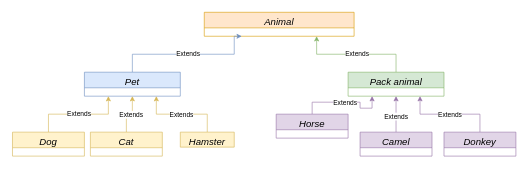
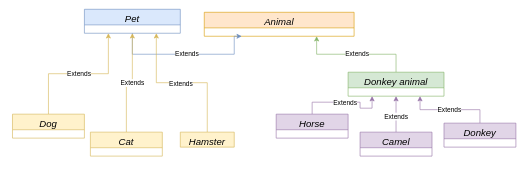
  <mxCell id="0" />
  <mxCell id="1" parent="0" />
  <mxCell id="2" value="Animal" style="swimlane;fontStyle=2;align=center;verticalAlign=top;childLayout=stackLayout;horizontal=1;startSize=26;horizontalStack=0;resizeParent=1;resizeLast=0;collapsible=1;marginBottom=0;rounded=0;shadow=0;strokeWidth=1;fontSize=16;fillColor=#ffe6cc;strokeColor=#d79b00;" parent="1" vertex="1"><mxGeometry x="340" y="20" width="250" height="40" as="geometry"><mxRectangle x="230" y="140" width="160" height="26" as="alternateBounds" /></mxGeometry></mxCell>
  <mxCell id="3" style="edgeStyle=orthogonalEdgeStyle;rounded=0;orthogonalLoop=1;jettySize=auto;html=1;entryX=0.25;entryY=1;entryDx=0;entryDy=0;fillColor=#dae8fc;strokeColor=#6c8ebf;" edge="1" parent="1" source="5" target="2"><mxGeometry relative="1" as="geometry"><mxPoint x="410" y="80" as="targetPoint" /><Array as="points"><mxPoint x="220" y="90" /><mxPoint x="390" y="90" /></Array></mxGeometry></mxCell>
  <mxCell id="4" value="Extends" style="edgeLabel;html=1;align=center;verticalAlign=middle;resizable=0;points=[];" vertex="1" connectable="0" parent="3"><mxGeometry x="0.009" y="1" relative="1" as="geometry"><mxPoint as="offset" /></mxGeometry></mxCell>
- <mxCell id="5" value="Pet" style="swimlane;fontStyle=2;align=center;verticalAlign=top;childLayout=stackLayout;horizontal=1;startSize=26;horizontalStack=0;resizeParent=1;resizeLast=0;collapsible=1;marginBottom=0;rounded=0;shadow=0;strokeWidth=1;fontSize=16;fillColor=#dae8fc;strokeColor=#6c8ebf;" vertex="1" parent="1"><mxGeometry x="140" y="120" width="160" height="40" as="geometry"><mxRectangle x="230" y="140" width="160" height="26" as="alternateBounds" /></mxGeometry></mxCell>
+ <mxCell id="5" value="Pet" style="swimlane;fontStyle=2;align=center;verticalAlign=top;childLayout=stackLayout;horizontal=1;startSize=26;horizontalStack=0;resizeParent=1;resizeLast=0;collapsible=1;marginBottom=0;rounded=0;shadow=0;strokeWidth=1;fontSize=16;fillColor=#dae8fc;strokeColor=#6c8ebf;" vertex="1" parent="1"><mxGeometry x="140" y="15" width="160" height="40" as="geometry"><mxRectangle x="230" y="140" width="160" height="26" as="alternateBounds" /></mxGeometry></mxCell>
  <mxCell id="6" style="edgeStyle=orthogonalEdgeStyle;rounded=0;orthogonalLoop=1;jettySize=auto;html=1;exitX=0.5;exitY=0;exitDx=0;exitDy=0;entryX=0.75;entryY=1;entryDx=0;entryDy=0;fillColor=#d5e8d4;strokeColor=#82b366;" edge="1" parent="1" source="8" target="2"><mxGeometry relative="1" as="geometry" /></mxCell>
  <mxCell id="7" value="Extends" style="edgeLabel;html=1;align=center;verticalAlign=middle;resizable=0;points=[];" vertex="1" connectable="0" parent="6"><mxGeometry y="-1" relative="1" as="geometry"><mxPoint as="offset" /></mxGeometry></mxCell>
- <mxCell id="8" value="Pack animal" style="swimlane;fontStyle=2;align=center;verticalAlign=top;childLayout=stackLayout;horizontal=1;startSize=26;horizontalStack=0;resizeParent=1;resizeLast=0;collapsible=1;marginBottom=0;rounded=0;shadow=0;strokeWidth=1;fontSize=16;fillColor=#d5e8d4;strokeColor=#82b366;" vertex="1" parent="1"><mxGeometry x="580" y="120" width="160" height="40" as="geometry"><mxRectangle x="230" y="140" width="160" height="26" as="alternateBounds" /></mxGeometry></mxCell>
+ <mxCell id="8" value="Donkey animal" style="swimlane;fontStyle=2;align=center;verticalAlign=top;childLayout=stackLayout;horizontal=1;startSize=26;horizontalStack=0;resizeParent=1;resizeLast=0;collapsible=1;marginBottom=0;rounded=0;shadow=0;strokeWidth=1;fontSize=16;fillColor=#d5e8d4;strokeColor=#82b366;" vertex="1" parent="1"><mxGeometry x="580" y="120" width="160" height="40" as="geometry"><mxRectangle x="230" y="140" width="160" height="26" as="alternateBounds" /></mxGeometry></mxCell>
  <mxCell id="9" style="edgeStyle=orthogonalEdgeStyle;rounded=0;orthogonalLoop=1;jettySize=auto;html=1;entryX=0.75;entryY=1;entryDx=0;entryDy=0;fillColor=#fff2cc;strokeColor=#d6b656;" edge="1" parent="1" source="11" target="5"><mxGeometry relative="1" as="geometry" /></mxCell>
  <mxCell id="10" value="Extends" style="edgeLabel;html=1;align=center;verticalAlign=middle;resizable=0;points=[];" vertex="1" connectable="0" parent="9"><mxGeometry x="0.014" y="1" relative="1" as="geometry"><mxPoint as="offset" /></mxGeometry></mxCell>
  <mxCell id="11" value="Hamster" style="swimlane;fontStyle=2;align=center;verticalAlign=top;childLayout=stackLayout;horizontal=1;startSize=26;horizontalStack=0;resizeParent=1;resizeLast=0;collapsible=1;marginBottom=0;rounded=0;shadow=0;strokeWidth=1;fontSize=16;fillColor=#fff2cc;strokeColor=#d6b656;" vertex="1" parent="1"><mxGeometry x="300" y="220" width="90" height="25" as="geometry"><mxRectangle x="230" y="140" width="160" height="26" as="alternateBounds" /></mxGeometry></mxCell>
  <mxCell id="12" style="edgeStyle=orthogonalEdgeStyle;rounded=0;orthogonalLoop=1;jettySize=auto;html=1;exitX=0.5;exitY=0;exitDx=0;exitDy=0;entryX=0.5;entryY=1;entryDx=0;entryDy=0;fillColor=#fff2cc;strokeColor=#d6b656;" edge="1" parent="1" source="14" target="5"><mxGeometry relative="1" as="geometry" /></mxCell>
  <mxCell id="13" value="Extends" style="edgeLabel;html=1;align=center;verticalAlign=middle;resizable=0;points=[];" vertex="1" connectable="0" parent="12"><mxGeometry x="0.05" relative="1" as="geometry"><mxPoint as="offset" /></mxGeometry></mxCell>
  <mxCell id="14" value="Cat" style="swimlane;fontStyle=2;align=center;verticalAlign=top;childLayout=stackLayout;horizontal=1;startSize=26;horizontalStack=0;resizeParent=1;resizeLast=0;collapsible=1;marginBottom=0;rounded=0;shadow=0;strokeWidth=1;fontSize=16;fillColor=#fff2cc;strokeColor=#d6b656;" vertex="1" parent="1"><mxGeometry x="150" y="220" width="120" height="40" as="geometry"><mxRectangle x="230" y="140" width="160" height="26" as="alternateBounds" /></mxGeometry></mxCell>
  <mxCell id="15" style="edgeStyle=orthogonalEdgeStyle;rounded=0;orthogonalLoop=1;jettySize=auto;html=1;entryX=0.25;entryY=1;entryDx=0;entryDy=0;fillColor=#fff2cc;strokeColor=#d6b656;" edge="1" parent="1" source="17" target="5"><mxGeometry relative="1" as="geometry" /></mxCell>
  <mxCell id="16" value="Extends" style="edgeLabel;html=1;align=center;verticalAlign=middle;resizable=0;points=[];" vertex="1" connectable="0" parent="15"><mxGeometry y="1" relative="1" as="geometry"><mxPoint as="offset" /></mxGeometry></mxCell>
- <mxCell id="17" value="Dog" style="swimlane;fontStyle=2;align=center;verticalAlign=top;childLayout=stackLayout;horizontal=1;startSize=26;horizontalStack=0;resizeParent=1;resizeLast=0;collapsible=1;marginBottom=0;rounded=0;shadow=0;strokeWidth=1;fontSize=16;fillColor=#fff2cc;strokeColor=#d6b656;" vertex="1" parent="1"><mxGeometry x="20" y="220" width="120" height="40" as="geometry"><mxRectangle x="230" y="140" width="160" height="26" as="alternateBounds" /></mxGeometry></mxCell>
+ <mxCell id="17" value="Dog" style="swimlane;fontStyle=2;align=center;verticalAlign=top;childLayout=stackLayout;horizontal=1;startSize=26;horizontalStack=0;resizeParent=1;resizeLast=0;collapsible=1;marginBottom=0;rounded=0;shadow=0;strokeWidth=1;fontSize=16;fillColor=#fff2cc;strokeColor=#d6b656;" vertex="1" parent="1"><mxGeometry x="20" y="190" width="120" height="40" as="geometry"><mxRectangle x="230" y="140" width="160" height="26" as="alternateBounds" /></mxGeometry></mxCell>
  <mxCell id="18" style="edgeStyle=orthogonalEdgeStyle;rounded=0;orthogonalLoop=1;jettySize=auto;html=1;entryX=0.5;entryY=1;entryDx=0;entryDy=0;fillColor=#e1d5e7;strokeColor=#9673a6;" edge="1" parent="1" source="20" target="8"><mxGeometry relative="1" as="geometry" /></mxCell>
  <mxCell id="19" value="Extends" style="edgeLabel;html=1;align=center;verticalAlign=middle;resizable=0;points=[];" vertex="1" connectable="0" parent="18"><mxGeometry x="-0.1" y="1" relative="1" as="geometry"><mxPoint as="offset" /></mxGeometry></mxCell>
  <mxCell id="20" value="Camel" style="swimlane;fontStyle=2;align=center;verticalAlign=top;childLayout=stackLayout;horizontal=1;startSize=26;horizontalStack=0;resizeParent=1;resizeLast=0;collapsible=1;marginBottom=0;rounded=0;shadow=0;strokeWidth=1;fontSize=16;fillColor=#e1d5e7;strokeColor=#9673a6;" vertex="1" parent="1"><mxGeometry x="600" y="220" width="120" height="40" as="geometry"><mxRectangle x="230" y="140" width="160" height="26" as="alternateBounds" /></mxGeometry></mxCell>
  <mxCell id="21" style="edgeStyle=orthogonalEdgeStyle;rounded=0;orthogonalLoop=1;jettySize=auto;html=1;exitX=0.5;exitY=0;exitDx=0;exitDy=0;entryX=0.75;entryY=1;entryDx=0;entryDy=0;fillColor=#e1d5e7;strokeColor=#9673a6;" edge="1" parent="1" source="23" target="8"><mxGeometry relative="1" as="geometry" /></mxCell>
  <mxCell id="22" value="Extends" style="edgeLabel;html=1;align=center;verticalAlign=middle;resizable=0;points=[];" vertex="1" connectable="0" parent="21"><mxGeometry x="0.014" relative="1" as="geometry"><mxPoint as="offset" /></mxGeometry></mxCell>
- <mxCell id="23" value="Donkey" style="swimlane;fontStyle=2;align=center;verticalAlign=top;childLayout=stackLayout;horizontal=1;startSize=26;horizontalStack=0;resizeParent=1;resizeLast=0;collapsible=1;marginBottom=0;rounded=0;shadow=0;strokeWidth=1;fontSize=16;fillColor=#e1d5e7;strokeColor=#9673a6;" vertex="1" parent="1"><mxGeometry x="740" y="220" width="120" height="40" as="geometry"><mxRectangle x="230" y="140" width="160" height="26" as="alternateBounds" /></mxGeometry></mxCell>
+ <mxCell id="23" value="Donkey" style="swimlane;fontStyle=2;align=center;verticalAlign=top;childLayout=stackLayout;horizontal=1;startSize=26;horizontalStack=0;resizeParent=1;resizeLast=0;collapsible=1;marginBottom=0;rounded=0;shadow=0;strokeWidth=1;fontSize=16;fillColor=#e1d5e7;strokeColor=#9673a6;" vertex="1" parent="1"><mxGeometry x="740" y="205" width="120" height="40" as="geometry"><mxRectangle x="230" y="140" width="160" height="26" as="alternateBounds" /></mxGeometry></mxCell>
  <mxCell id="24" style="edgeStyle=orthogonalEdgeStyle;rounded=0;orthogonalLoop=1;jettySize=auto;html=1;exitX=0.5;exitY=0;exitDx=0;exitDy=0;entryX=0.25;entryY=1;entryDx=0;entryDy=0;fillColor=#e1d5e7;strokeColor=#9673a6;" edge="1" parent="1" source="26" target="8"><mxGeometry relative="1" as="geometry" /></mxCell>
  <mxCell id="25" value="Extends" style="edgeLabel;html=1;align=center;verticalAlign=middle;resizable=0;points=[];" vertex="1" connectable="0" parent="24"><mxGeometry x="-0.014" relative="1" as="geometry"><mxPoint as="offset" /></mxGeometry></mxCell>
  <mxCell id="26" value="Horse" style="swimlane;fontStyle=2;align=center;verticalAlign=top;childLayout=stackLayout;horizontal=1;startSize=26;horizontalStack=0;resizeParent=1;resizeLast=0;collapsible=1;marginBottom=0;rounded=0;shadow=0;strokeWidth=1;fontSize=16;fillColor=#e1d5e7;strokeColor=#9673a6;" vertex="1" parent="1"><mxGeometry x="460" y="190" width="120" height="40" as="geometry"><mxRectangle x="230" y="140" width="160" height="26" as="alternateBounds" /></mxGeometry></mxCell>
